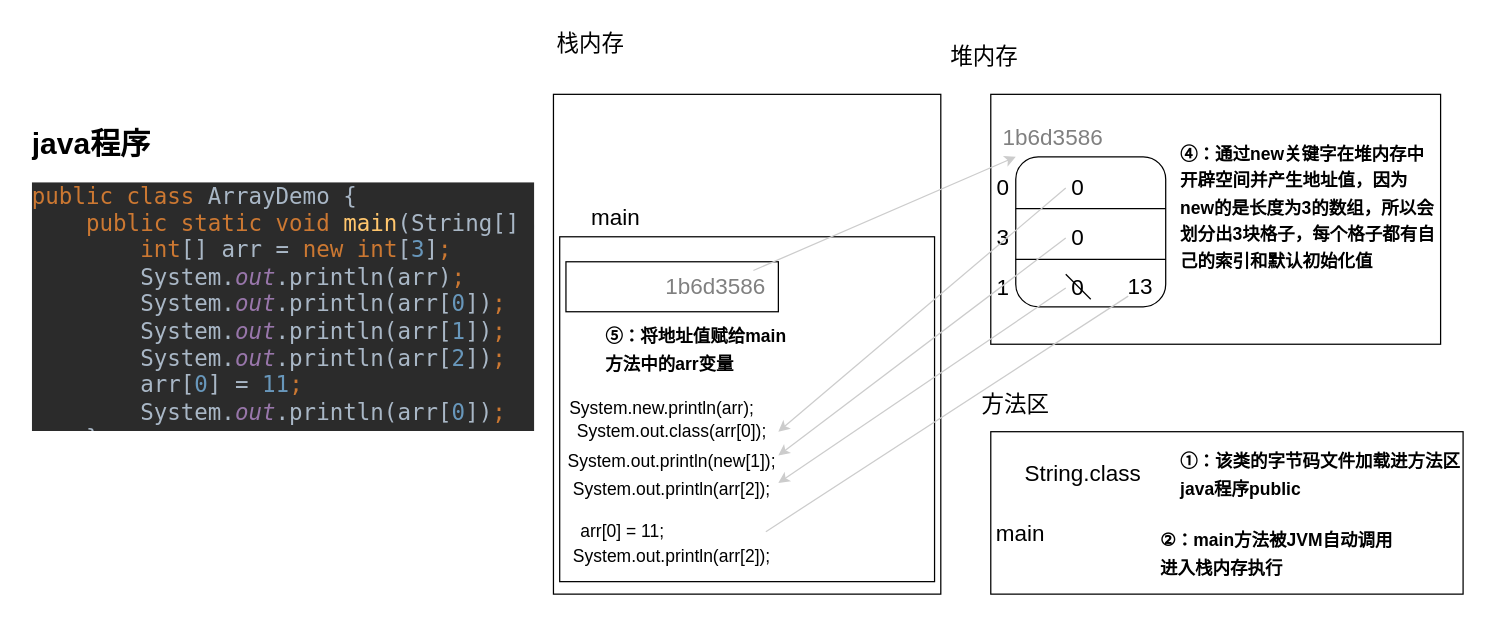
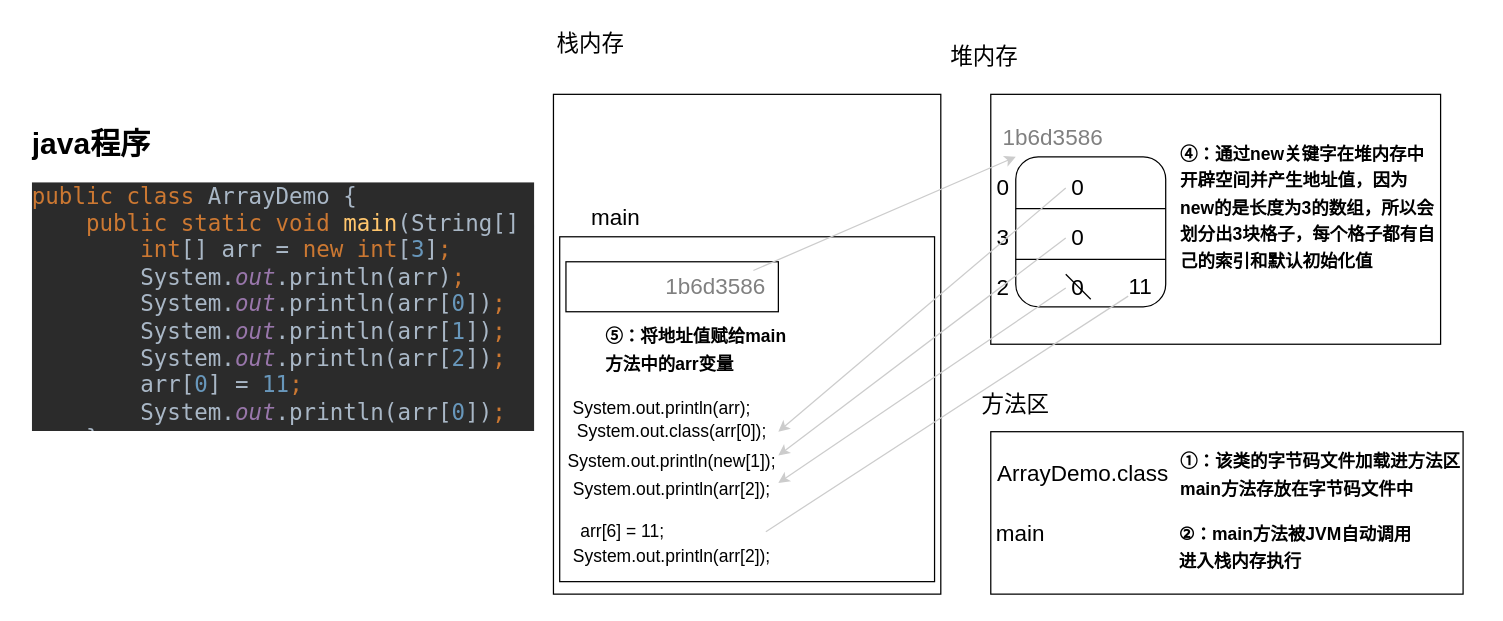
  <mxCell id="0" />
  <mxCell id="1" parent="0" />
  <mxCell id="2" value="" style="rounded=0;whiteSpace=wrap;html=1;" parent="1" vertex="1"><mxGeometry x="442" y="75" width="310" height="400" as="geometry" /></mxCell>
  <mxCell id="3" value="" style="rounded=0;whiteSpace=wrap;html=1;" parent="1" vertex="1"><mxGeometry x="792" y="75" width="360" height="200" as="geometry" /></mxCell>
  <mxCell id="4" value="" style="rounded=0;whiteSpace=wrap;html=1;" parent="1" vertex="1"><mxGeometry x="792" y="345" width="378" height="130" as="geometry" /></mxCell>
  <mxCell id="5" value="&lt;h1&gt;java程序&lt;/h1&gt;&lt;pre style=&quot;background-color: rgb(43, 43, 43); color: rgb(169, 183, 198); font-family: &amp;quot;JetBrains Mono&amp;quot;, monospace;&quot;&gt;&lt;font style=&quot;font-size: 18px;&quot;&gt;&lt;span style=&quot;color: rgb(204, 120, 50);&quot;&gt;public class &lt;/span&gt;ArrayDemo {&lt;br&gt;    &lt;span style=&quot;color: rgb(204, 120, 50);&quot;&gt;public static void &lt;/span&gt;&lt;span style=&quot;color: rgb(255, 198, 109);&quot;&gt;main&lt;/span&gt;(String[] args) {&lt;br&gt;        &lt;span style=&quot;color: rgb(204, 120, 50);&quot;&gt;int&lt;/span&gt;[] arr = &lt;span style=&quot;color: rgb(204, 120, 50);&quot;&gt;new int&lt;/span&gt;[&lt;span style=&quot;color: rgb(104, 151, 187);&quot;&gt;3&lt;/span&gt;]&lt;span style=&quot;color: rgb(204, 120, 50);&quot;&gt;;&lt;br&gt;&lt;/span&gt;&lt;span style=&quot;color: rgb(204, 120, 50);&quot;&gt;        &lt;/span&gt;System.&lt;span style=&quot;color: rgb(152, 118, 170); font-style: italic;&quot;&gt;out&lt;/span&gt;.println(arr)&lt;span style=&quot;color: rgb(204, 120, 50);&quot;&gt;;&lt;br&gt;&lt;/span&gt;&lt;span style=&quot;color: rgb(204, 120, 50);&quot;&gt;        &lt;/span&gt;System.&lt;span style=&quot;color: rgb(152, 118, 170); font-style: italic;&quot;&gt;out&lt;/span&gt;.println(arr[&lt;span style=&quot;color: rgb(104, 151, 187);&quot;&gt;0&lt;/span&gt;])&lt;span style=&quot;color: rgb(204, 120, 50);&quot;&gt;;&lt;br&gt;&lt;/span&gt;&lt;span style=&quot;color: rgb(204, 120, 50);&quot;&gt;        &lt;/span&gt;System.&lt;span style=&quot;color: rgb(152, 118, 170); font-style: italic;&quot;&gt;out&lt;/span&gt;.println(arr[&lt;span style=&quot;color: rgb(104, 151, 187);&quot;&gt;1&lt;/span&gt;])&lt;span style=&quot;color: rgb(204, 120, 50);&quot;&gt;;&lt;br&gt;&lt;/span&gt;&lt;span style=&quot;color: rgb(204, 120, 50);&quot;&gt;        &lt;/span&gt;System.&lt;span style=&quot;color: rgb(152, 118, 170); font-style: italic;&quot;&gt;out&lt;/span&gt;.println(arr[&lt;span style=&quot;color: rgb(104, 151, 187);&quot;&gt;2&lt;/span&gt;])&lt;span style=&quot;color: rgb(204, 120, 50);&quot;&gt;;&lt;br&gt;&lt;/span&gt;&lt;span style=&quot;color: rgb(204, 120, 50);&quot;&gt;        &lt;/span&gt;arr[&lt;span style=&quot;color: rgb(104, 151, 187);&quot;&gt;0&lt;/span&gt;] = &lt;span style=&quot;color: rgb(104, 151, 187);&quot;&gt;11&lt;/span&gt;&lt;span style=&quot;color: rgb(204, 120, 50);&quot;&gt;;&lt;br&gt;&lt;/span&gt;&lt;span style=&quot;color: rgb(204, 120, 50);&quot;&gt;        &lt;/span&gt;System.&lt;span style=&quot;color: rgb(152, 118, 170); font-style: italic;&quot;&gt;out&lt;/span&gt;.println(arr[&lt;span style=&quot;color: rgb(104, 151, 187);&quot;&gt;0&lt;/span&gt;])&lt;span style=&quot;color: rgb(204, 120, 50);&quot;&gt;;&lt;br&gt;&lt;/span&gt;&lt;span style=&quot;color: rgb(204, 120, 50);&quot;&gt;    &lt;/span&gt;}&lt;br&gt;}&lt;/font&gt;&lt;/pre&gt;" style="text;html=1;strokeColor=none;fillColor=none;spacing=5;spacingTop=-20;whiteSpace=wrap;overflow=hidden;rounded=0;" parent="1" vertex="1"><mxGeometry y="95" width="410" height="250" as="geometry" x="20" /></mxCell>
- <mxCell id="6" value="String.class" style="text;html=1;strokeColor=none;fillColor=none;align=center;verticalAlign=middle;whiteSpace=wrap;rounded=0;fontSize=18;" parent="1" vertex="1"><mxGeometry x="792" y="364" width="148" height="30" as="geometry" /></mxCell>
+ <mxCell id="6" value="ArrayDemo.class" style="text;html=1;strokeColor=none;fillColor=none;align=center;verticalAlign=middle;whiteSpace=wrap;rounded=0;fontSize=18;" parent="1" vertex="1"><mxGeometry x="792" y="364" width="148" height="30" as="geometry" /></mxCell>
  <mxCell id="7" value="main" style="text;html=1;strokeColor=none;fillColor=none;align=center;verticalAlign=middle;whiteSpace=wrap;rounded=0;fontSize=18;" parent="1" vertex="1"><mxGeometry x="792" y="412" width="48" height="30" as="geometry" /></mxCell>
- <mxCell id="8" value="&lt;font style=&quot;font-size: 14px;&quot;&gt;&lt;b&gt;①：该类的字节码文件加载进方法区&lt;br&gt;&lt;/b&gt;&lt;/font&gt;&lt;div style=&quot;text-align: left;&quot;&gt;&lt;span style=&quot;background-color: initial;&quot;&gt;&lt;font style=&quot;font-size: 14px;&quot;&gt;&lt;b&gt;java程序public&lt;/b&gt;&lt;/font&gt;&lt;/span&gt;&lt;/div&gt;" style="text;html=1;strokeColor=none;fillColor=none;align=center;verticalAlign=middle;whiteSpace=wrap;rounded=0;fontSize=18;" parent="1" vertex="1"><mxGeometry x="932" y="354" width="248" height="50" as="geometry" /></mxCell>
- <mxCell id="9" value="&lt;font style=&quot;font-size: 14px;&quot;&gt;&lt;b&gt;②：main方法被JVM自动调用&lt;br&gt;&lt;/b&gt;&lt;/font&gt;&lt;div style=&quot;text-align: left;&quot;&gt;&lt;span style=&quot;background-color: initial;&quot;&gt;&lt;font style=&quot;font-size: 14px;&quot;&gt;&lt;b&gt;进入栈内存执行&lt;/b&gt;&lt;/font&gt;&lt;/span&gt;&lt;/div&gt;" style="text;html=1;strokeColor=none;fillColor=none;align=center;verticalAlign=middle;whiteSpace=wrap;rounded=0;fontSize=18;" parent="1" vertex="1"><mxGeometry x="897" y="417" width="248" height="50" as="geometry" /></mxCell>
+ <mxCell id="8" value="&lt;font style=&quot;font-size: 14px;&quot;&gt;&lt;b&gt;①：该类的字节码文件加载进方法区&lt;br&gt;&lt;/b&gt;&lt;/font&gt;&lt;div style=&quot;text-align: left;&quot;&gt;&lt;span style=&quot;background-color: initial;&quot;&gt;&lt;font style=&quot;font-size: 14px;&quot;&gt;&lt;b&gt;main方法存放在字节码文件中&lt;/b&gt;&lt;/font&gt;&lt;/span&gt;&lt;/div&gt;" style="text;html=1;strokeColor=none;fillColor=none;align=center;verticalAlign=middle;whiteSpace=wrap;rounded=0;fontSize=18;" parent="1" vertex="1"><mxGeometry x="932" y="354" width="248" height="50" as="geometry" /></mxCell>
+ <mxCell id="9" value="&lt;font style=&quot;font-size: 14px;&quot;&gt;&lt;b&gt;②：main方法被JVM自动调用&lt;br&gt;&lt;/b&gt;&lt;/font&gt;&lt;div style=&quot;text-align: left;&quot;&gt;&lt;span style=&quot;background-color: initial;&quot;&gt;&lt;font style=&quot;font-size: 14px;&quot;&gt;&lt;b&gt;进入栈内存执行&lt;/b&gt;&lt;/font&gt;&lt;/span&gt;&lt;/div&gt;" style="text;html=1;strokeColor=none;fillColor=none;align=center;verticalAlign=middle;whiteSpace=wrap;rounded=0;fontSize=18;" parent="1" vertex="1"><mxGeometry x="912" y="412" width="248" height="50" as="geometry" /></mxCell>
  <mxCell id="10" value="" style="rounded=0;whiteSpace=wrap;html=1;fontSize=18;" parent="1" vertex="1"><mxGeometry x="447" y="189" width="300" height="276" as="geometry" /></mxCell>
  <mxCell id="11" value="main" style="text;html=1;strokeColor=none;fillColor=none;align=center;verticalAlign=middle;whiteSpace=wrap;rounded=0;fontSize=18;" parent="1" vertex="1"><mxGeometry x="462" y="159" width="60" height="30" as="geometry" /></mxCell>
  <mxCell id="12" value="" style="rounded=0;whiteSpace=wrap;html=1;fontSize=18;align=center;" parent="1" vertex="1"><mxGeometry x="452" y="209" width="170" height="40" as="geometry" /></mxCell>
  <mxCell id="13" value="" style="rounded=1;whiteSpace=wrap;html=1;fontSize=18;" parent="1" vertex="1"><mxGeometry x="812" y="125" width="120" height="120" as="geometry" /></mxCell>
  <mxCell id="14" value="" style="endArrow=none;html=1;rounded=0;fontSize=18;entryX=1;entryY=0.75;entryDx=0;entryDy=0;exitX=0;exitY=0.75;exitDx=0;exitDy=0;" parent="1" edge="1"><mxGeometry width="50" height="50" relative="1" as="geometry"><mxPoint x="812" y="207" as="sourcePoint" /><mxPoint x="932" y="207" as="targetPoint" /></mxGeometry></mxCell>
  <mxCell id="15" value="" style="endArrow=none;html=1;rounded=0;fontSize=18;entryX=1;entryY=0.75;entryDx=0;entryDy=0;exitX=0;exitY=0.75;exitDx=0;exitDy=0;" parent="1" edge="1"><mxGeometry width="50" height="50" relative="1" as="geometry"><mxPoint x="812" y="166.5" as="sourcePoint" /><mxPoint x="932" y="166.5" as="targetPoint" /></mxGeometry></mxCell>
  <mxCell id="16" value="0" style="text;html=1;strokeColor=none;fillColor=none;align=center;verticalAlign=middle;whiteSpace=wrap;rounded=0;fontSize=18;" parent="1" vertex="1"><mxGeometry x="792" y="135" width="20" height="30" as="geometry" /></mxCell>
  <mxCell id="17" value="3" style="text;html=1;strokeColor=none;fillColor=none;align=center;verticalAlign=middle;whiteSpace=wrap;rounded=0;fontSize=18;" parent="1" vertex="1"><mxGeometry x="792" y="175" width="20" height="30" as="geometry" /></mxCell>
- <mxCell id="18" value="1" style="text;html=1;strokeColor=none;fillColor=none;align=center;verticalAlign=middle;whiteSpace=wrap;rounded=0;fontSize=18;" parent="1" vertex="1"><mxGeometry x="792" y="215" width="20" height="30" as="geometry" /></mxCell>
+ <mxCell id="18" value="2" style="text;html=1;strokeColor=none;fillColor=none;align=center;verticalAlign=middle;whiteSpace=wrap;rounded=0;fontSize=18;" parent="1" vertex="1"><mxGeometry x="792" y="215" width="20" height="30" as="geometry" /></mxCell>
  <mxCell id="19" value="&lt;font color=&quot;#808080&quot;&gt;1b6d3586&lt;/font&gt;" style="text;html=1;strokeColor=none;fillColor=none;align=center;verticalAlign=middle;whiteSpace=wrap;rounded=0;fontSize=18;" parent="1" vertex="1"><mxGeometry x="812" y="95" width="60" height="30" as="geometry" /></mxCell>
  <mxCell id="20" value="&lt;font style=&quot;font-size: 14px;&quot;&gt;&lt;b&gt;④：通过new关键字在堆内存中开辟空间并产生地址值，因为new的是长度为3的数组，所以会划分出3块格子，每个格子都有自己的索引和默认初始化值&lt;/b&gt;&lt;/font&gt;" style="text;html=1;strokeColor=none;fillColor=none;align=left;verticalAlign=middle;whiteSpace=wrap;rounded=0;fontSize=18;" parent="1" vertex="1"><mxGeometry x="942" y="85" width="210" height="160" as="geometry" /></mxCell>
  <mxCell id="21" value="0" style="text;html=1;strokeColor=none;fillColor=none;align=center;verticalAlign=middle;whiteSpace=wrap;rounded=0;fontSize=18;" parent="1" vertex="1"><mxGeometry x="852" y="135" width="20" height="30" as="geometry" /></mxCell>
  <mxCell id="22" value="0" style="text;html=1;strokeColor=none;fillColor=none;align=center;verticalAlign=middle;whiteSpace=wrap;rounded=0;fontSize=18;" parent="1" vertex="1"><mxGeometry x="852" y="175" width="20" height="30" as="geometry" /></mxCell>
  <mxCell id="23" value="0" style="text;html=1;strokeColor=none;fillColor=none;align=center;verticalAlign=middle;whiteSpace=wrap;rounded=0;fontSize=18;" parent="1" vertex="1"><mxGeometry x="852" y="215" width="20" height="30" as="geometry" /></mxCell>
  <mxCell id="24" value="&lt;font color=&quot;#808080&quot;&gt;1b6d3586&lt;/font&gt;" style="text;html=1;strokeColor=none;fillColor=none;align=center;verticalAlign=middle;whiteSpace=wrap;rounded=0;fontSize=18;" parent="1" vertex="1"><mxGeometry x="542" y="214" width="60" height="30" as="geometry" /></mxCell>
  <mxCell id="25" value="" style="endArrow=classic;html=1;rounded=0;fontSize=14;entryX=0;entryY=1;entryDx=0;entryDy=0;strokeColor=#CCCCCC;" parent="1" source="24" target="19" edge="1"><mxGeometry width="50" height="50" relative="1" as="geometry"><mxPoint x="602" y="335" as="sourcePoint" /><mxPoint x="652" y="285" as="targetPoint" /></mxGeometry></mxCell>
  <mxCell id="26" value="&lt;span style=&quot;font-size: 14px;&quot;&gt;&lt;b&gt;⑤：将地址值赋给main方法中的arr变量&lt;/b&gt;&lt;/span&gt;" style="text;html=1;strokeColor=none;fillColor=none;align=left;verticalAlign=middle;whiteSpace=wrap;rounded=0;fontSize=18;" parent="1" vertex="1"><mxGeometry x="482" y="259" width="150" height="40" as="geometry" /></mxCell>
- <mxCell id="27" value="System.new.println(arr);" style="text;html=1;strokeColor=none;fillColor=none;align=center;verticalAlign=middle;whiteSpace=wrap;rounded=0;fontSize=14;" parent="1" vertex="1"><mxGeometry x="448" y="313" width="162" height="26" as="geometry" /></mxCell>
+ <mxCell id="27" value="System.out.println(arr);" style="text;html=1;strokeColor=none;fillColor=none;align=center;verticalAlign=middle;whiteSpace=wrap;rounded=0;fontSize=14;" parent="1" vertex="1"><mxGeometry x="448" y="313" width="162" height="26" as="geometry" /></mxCell>
  <mxCell id="28" value="System.out.class(arr[0]);" style="text;html=1;strokeColor=none;fillColor=none;align=center;verticalAlign=middle;whiteSpace=wrap;rounded=0;fontSize=14;" parent="1" vertex="1"><mxGeometry x="452" y="333" width="170" height="24" as="geometry" /></mxCell>
  <mxCell id="29" value="System.out.println(new[1]);" style="text;html=1;strokeColor=none;fillColor=none;align=center;verticalAlign=middle;whiteSpace=wrap;rounded=0;fontSize=14;" parent="1" vertex="1"><mxGeometry x="452" y="359" width="170" height="20" as="geometry" /></mxCell>
  <mxCell id="30" value="System.out.println(arr[2]);" style="text;html=1;strokeColor=none;fillColor=none;align=center;verticalAlign=middle;whiteSpace=wrap;rounded=0;fontSize=14;" parent="1" vertex="1"><mxGeometry x="452" y="381" width="170" height="20" as="geometry" /></mxCell>
- <mxCell id="31" value="arr[0] = 11;" style="text;html=1;strokeColor=none;fillColor=none;align=left;verticalAlign=middle;whiteSpace=wrap;rounded=0;fontSize=14;" parent="1" vertex="1"><mxGeometry x="462" y="415" width="150" height="20" as="geometry" /></mxCell>
+ <mxCell id="31" value="arr[6] = 11;" style="text;html=1;strokeColor=none;fillColor=none;align=left;verticalAlign=middle;whiteSpace=wrap;rounded=0;fontSize=14;" parent="1" vertex="1"><mxGeometry x="462" y="415" width="150" height="20" as="geometry" /></mxCell>
  <mxCell id="32" value="" style="endArrow=classic;html=1;rounded=0;fontSize=14;entryX=1;entryY=0.5;entryDx=0;entryDy=0;exitX=0;exitY=0.5;exitDx=0;exitDy=0;strokeColor=#CCCCCC;" parent="1" source="21" target="28" edge="1"><mxGeometry width="50" height="50" relative="1" as="geometry"><mxPoint x="882" y="25" as="sourcePoint" /><mxPoint x="932" y="-25" as="targetPoint" /></mxGeometry></mxCell>
  <mxCell id="33" value="" style="endArrow=classic;html=1;rounded=0;fontSize=14;entryX=1;entryY=0.25;entryDx=0;entryDy=0;exitX=0;exitY=0.5;exitDx=0;exitDy=0;strokeColor=#CCCCCC;" parent="1" source="22" target="29" edge="1"><mxGeometry width="50" height="50" relative="1" as="geometry"><mxPoint x="856" y="178.5" as="sourcePoint" /><mxPoint x="616" y="379.5" as="targetPoint" /></mxGeometry></mxCell>
  <mxCell id="34" value="" style="endArrow=classic;html=1;rounded=0;fontSize=14;entryX=1;entryY=0.25;entryDx=0;entryDy=0;exitX=0;exitY=0.5;exitDx=0;exitDy=0;strokeColor=#CCCCCC;" parent="1" source="23" target="30" edge="1"><mxGeometry width="50" height="50" relative="1" as="geometry"><mxPoint x="862" y="205" as="sourcePoint" /><mxPoint x="622" y="406" as="targetPoint" /></mxGeometry></mxCell>
  <mxCell id="35" value="" style="endArrow=none;html=1;rounded=0;fontSize=14;entryX=0;entryY=0.75;entryDx=0;entryDy=0;exitX=1;exitY=0.5;exitDx=0;exitDy=0;strokeColor=#CCCCCC;" parent="1" source="31" target="36" edge="1"><mxGeometry width="50" height="50" relative="1" as="geometry"><mxPoint x="572" y="475" as="sourcePoint" /><mxPoint x="622" y="425" as="targetPoint" /></mxGeometry></mxCell>
- <mxCell id="36" value="13" style="text;html=1;strokeColor=none;fillColor=none;align=center;verticalAlign=middle;whiteSpace=wrap;rounded=0;fontSize=18;" parent="1" vertex="1"><mxGeometry x="902" y="214" width="20" height="30" as="geometry" /></mxCell>
+ <mxCell id="36" value="11" style="text;html=1;strokeColor=none;fillColor=none;align=center;verticalAlign=middle;whiteSpace=wrap;rounded=0;fontSize=18;" parent="1" vertex="1"><mxGeometry x="902" y="214" width="20" height="30" as="geometry" /></mxCell>
  <mxCell id="37" value="" style="endArrow=none;html=1;rounded=0;fontSize=14;" parent="1" edge="1"><mxGeometry width="50" height="50" relative="1" as="geometry"><mxPoint x="852" y="219" as="sourcePoint" /><mxPoint x="872" y="239" as="targetPoint" /></mxGeometry></mxCell>
  <mxCell id="38" value="System.out.println(arr[2]);" style="text;html=1;strokeColor=none;fillColor=none;align=center;verticalAlign=middle;whiteSpace=wrap;rounded=0;fontSize=14;" parent="1" vertex="1"><mxGeometry x="452" y="435" width="170" height="20" as="geometry" /></mxCell>
  <mxCell id="39" value="&lt;font style=&quot;font-size: 18px;&quot;&gt;栈内存&lt;/font&gt;" style="text;html=1;strokeColor=none;fillColor=none;align=center;verticalAlign=middle;whiteSpace=wrap;rounded=0;" vertex="1" parent="1"><mxGeometry x="442" y="20" width="60" height="30" as="geometry" /></mxCell>
  <mxCell id="40" value="&lt;font style=&quot;font-size: 18px;&quot;&gt;堆内存&lt;/font&gt;" style="text;html=1;strokeColor=none;fillColor=none;align=center;verticalAlign=middle;whiteSpace=wrap;rounded=0;" vertex="1" parent="1"><mxGeometry x="757" y="30" width="60" height="30" as="geometry" /></mxCell>
  <mxCell id="41" value="&lt;span style=&quot;font-size: 18px;&quot;&gt;方法区&lt;/span&gt;" style="text;html=1;strokeColor=none;fillColor=none;align=center;verticalAlign=middle;whiteSpace=wrap;rounded=0;" vertex="1" parent="1"><mxGeometry x="782" y="309" width="60" height="30" as="geometry" /></mxCell>
